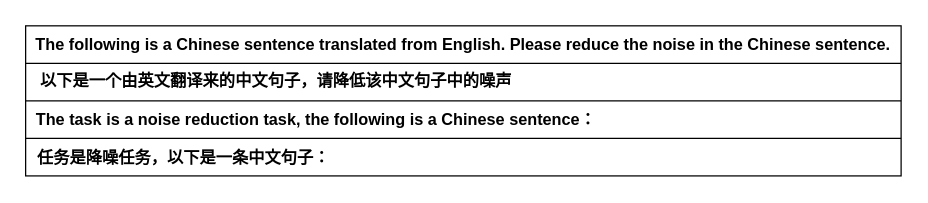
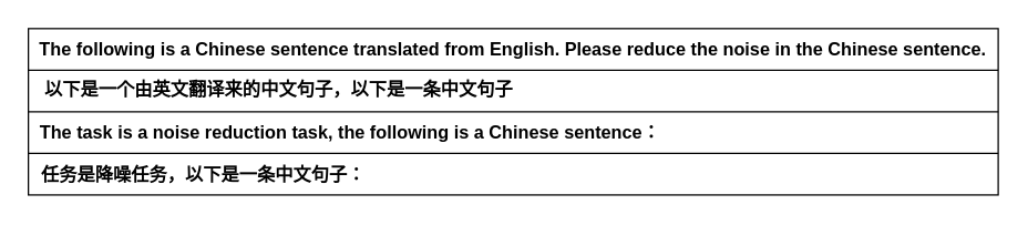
  <mxCell id="0" />
  <mxCell id="1" parent="0" />
  <mxCell id="2" value="" style="rounded=0;whiteSpace=wrap;html=1;fillStyle=auto;" vertex="1" parent="1"><mxGeometry x="20" y="20" width="700" height="120" as="geometry" /></mxCell>
  <mxCell id="3" value="&lt;font style=&quot;font-size: 13px;&quot;&gt;&lt;b&gt;The following is a Chinese sentence translated from English. Please reduce the noise in the Chinese sentence.&lt;/b&gt;&lt;/font&gt;" style="text;html=1;strokeColor=none;fillColor=none;align=center;verticalAlign=middle;whiteSpace=wrap;rounded=0;" vertex="1" parent="1"><mxGeometry x="20" y="20" width="700" height="30" as="geometry" /></mxCell>
- <mxCell id="4" value="以下是一个由英文翻译来的中文句子，请降低该中文句子中的噪声" style="text;whiteSpace=wrap;fontStyle=1;fontSize=13;" vertex="1" parent="1"><mxGeometry x="30" y="50" width="380" height="40" as="geometry" /></mxCell>
+ <mxCell id="4" value="以下是一个由英文翻译来的中文句子，以下是一条中文句子" style="text;whiteSpace=wrap;fontStyle=1;fontSize=13;" vertex="1" parent="1"><mxGeometry x="30" y="50" width="380" height="40" as="geometry" /></mxCell>
  <mxCell id="5" value="&lt;b&gt;&lt;font style=&quot;font-size: 13px;&quot;&gt;The task is a noise reduction task, the following is a Chinese sentence：&lt;/font&gt;&lt;/b&gt;" style="text;html=1;strokeColor=none;fillColor=none;align=center;verticalAlign=middle;whiteSpace=wrap;rounded=0;" vertex="1" parent="1"><mxGeometry x="21" y="80" width="462.5" height="30" as="geometry" /></mxCell>
  <mxCell id="6" value="&lt;b&gt;&lt;font style=&quot;font-size: 13px;&quot;&gt;任务是降噪任务，以下是一条中文句子：&lt;/font&gt;&lt;/b&gt;" style="text;html=1;strokeColor=none;fillColor=none;align=center;verticalAlign=middle;whiteSpace=wrap;rounded=0;" vertex="1" parent="1"><mxGeometry x="25" y="110" width="243" height="30" as="geometry" /></mxCell>
  <mxCell id="7" value="" style="endArrow=none;html=1;rounded=0;entryX=1;entryY=1;entryDx=0;entryDy=0;" edge="1" parent="1" target="3"><mxGeometry width="50" height="50" relative="1" as="geometry"><mxPoint x="20" y="50" as="sourcePoint" /><mxPoint x="70" y="0" as="targetPoint" /></mxGeometry></mxCell>
  <mxCell id="8" value="" style="endArrow=none;html=1;rounded=0;entryX=1;entryY=0.5;entryDx=0;entryDy=0;" edge="1" parent="1" target="2"><mxGeometry width="50" height="50" relative="1" as="geometry"><mxPoint x="20" y="80" as="sourcePoint" /><mxPoint x="720" y="80" as="targetPoint" /><Array as="points"><mxPoint x="370" y="80" /></Array></mxGeometry></mxCell>
  <mxCell id="9" value="" style="endArrow=none;html=1;rounded=0;" edge="1" parent="1"><mxGeometry width="50" height="50" relative="1" as="geometry"><mxPoint x="20" y="110" as="sourcePoint" /><mxPoint x="720" y="110" as="targetPoint" /></mxGeometry></mxCell>
